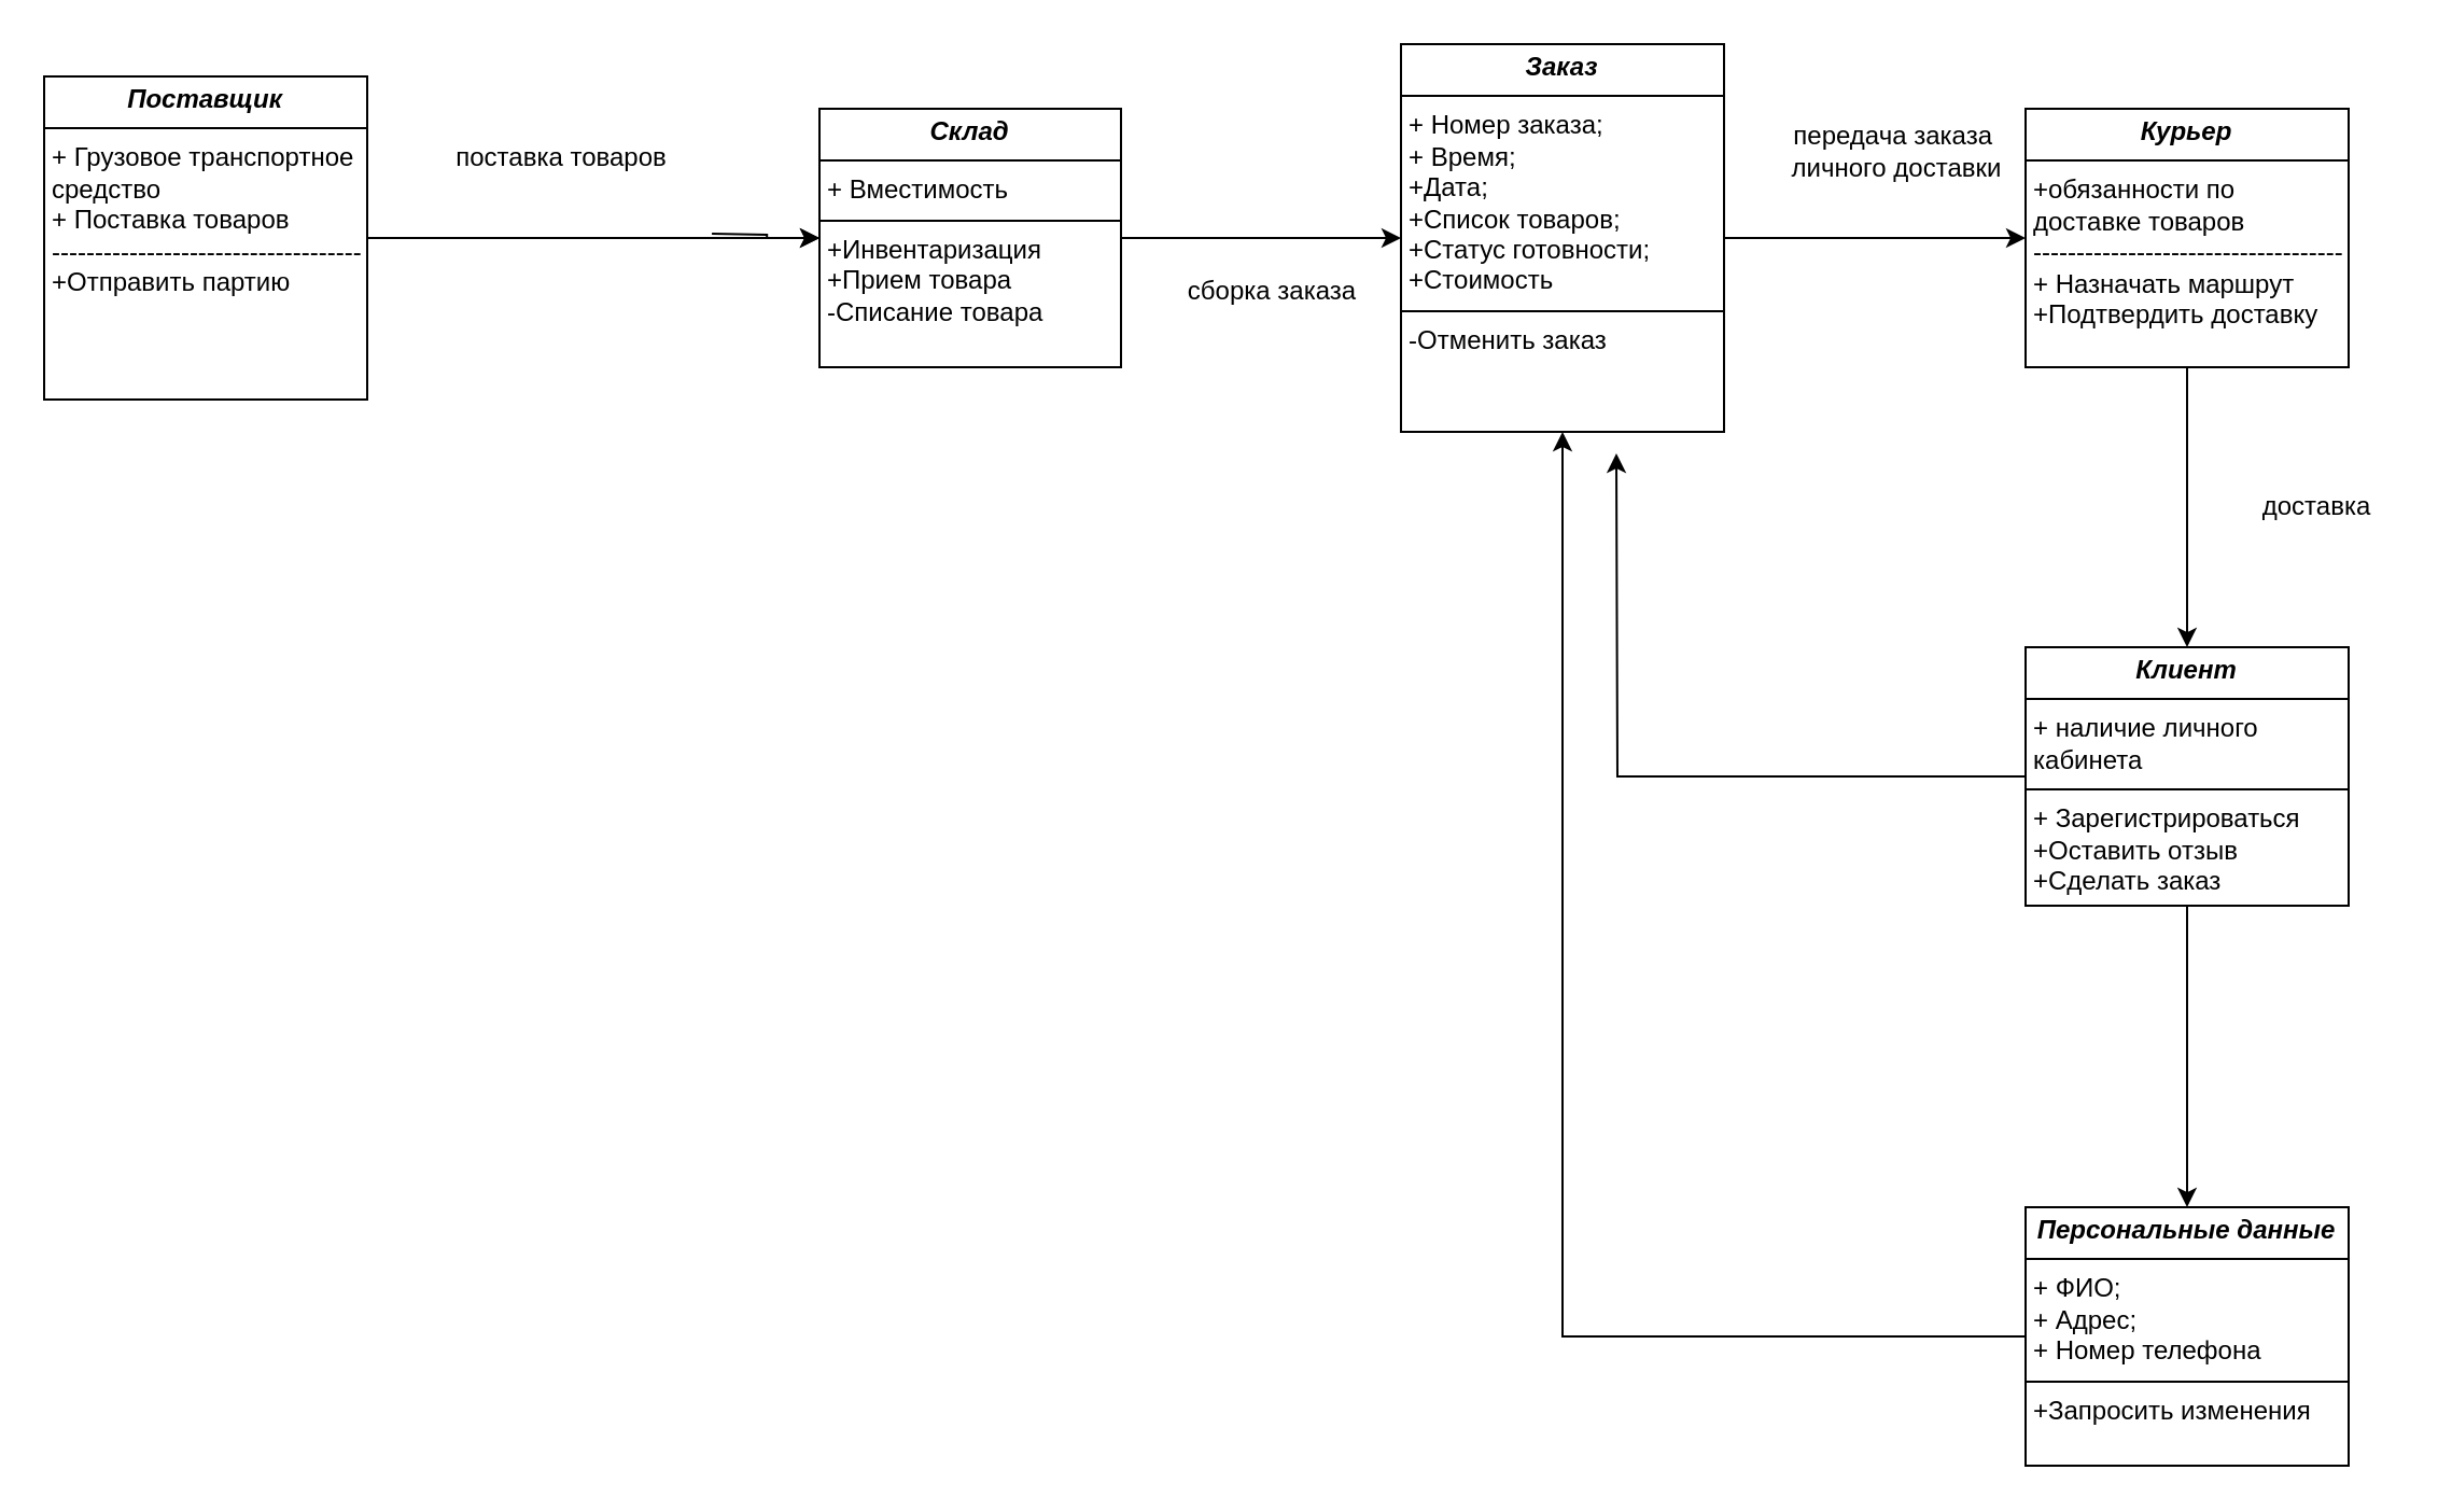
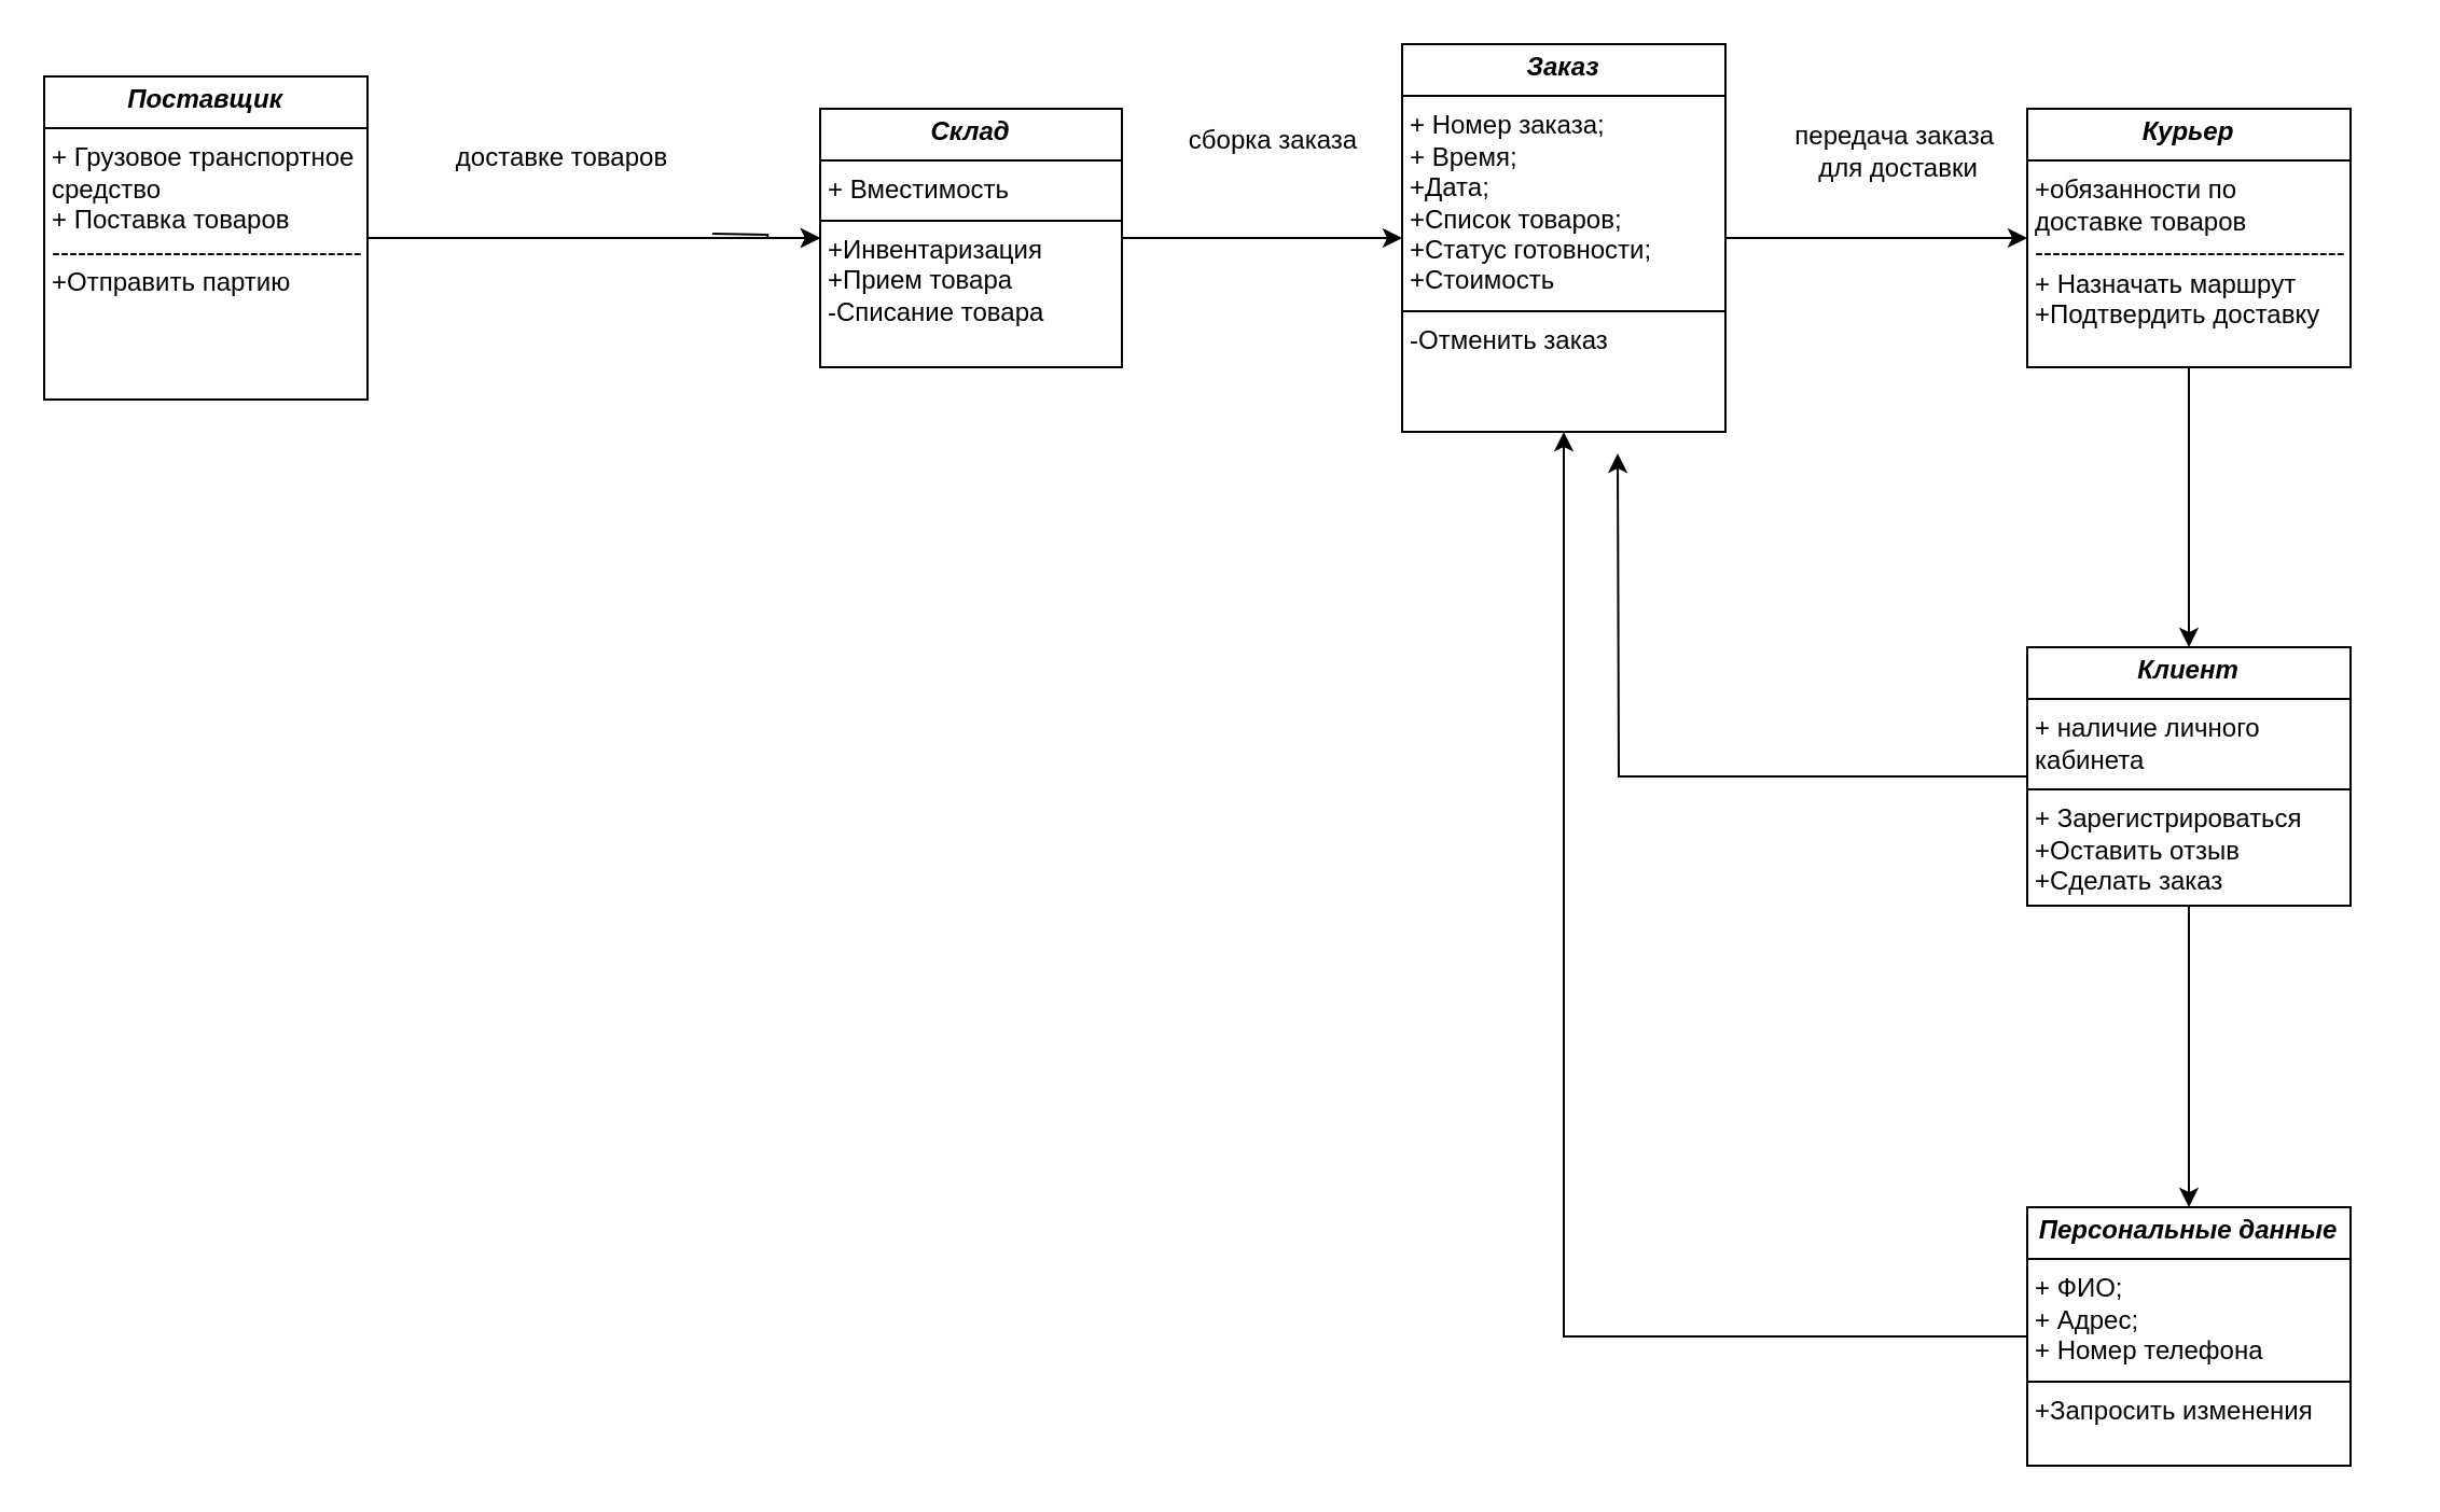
  <mxCell id="0" />
  <mxCell id="1" parent="0" />
  <mxCell id="2" style="edgeStyle=orthogonalEdgeStyle;rounded=0;orthogonalLoop=1;jettySize=auto;html=1;exitX=0.5;exitY=1;exitDx=0;exitDy=0;entryX=0.5;entryY=0;entryDx=0;entryDy=0;" edge="1" parent="1" source="4" target="12"><mxGeometry relative="1" as="geometry" /></mxCell>
  <mxCell id="3" style="edgeStyle=orthogonalEdgeStyle;rounded=0;orthogonalLoop=1;jettySize=auto;html=1;exitX=0;exitY=0.5;exitDx=0;exitDy=0;" edge="1" parent="1" source="4"><mxGeometry relative="1" as="geometry"><mxPoint x="750" y="210" as="targetPoint" /></mxGeometry></mxCell>
  <mxCell id="4" value="&lt;p style=&quot;margin:0px;margin-top:4px;text-align:center;&quot;&gt;&lt;i&gt;&lt;b&gt;Клиент&lt;/b&gt;&lt;/i&gt;&lt;/p&gt;&lt;hr size=&quot;1&quot; style=&quot;border-style:solid;&quot;&gt;&lt;p style=&quot;margin:0px;margin-left:4px;&quot;&gt;+ наличие личного кабинета&lt;br&gt;&lt;/p&gt;&lt;hr size=&quot;1&quot; style=&quot;border-style:solid;&quot;&gt;&lt;p style=&quot;margin:0px;margin-left:4px;&quot;&gt;+ Зарегистрироваться&lt;/p&gt;&lt;p style=&quot;margin:0px;margin-left:4px;&quot;&gt;+Оставить отзыв&lt;/p&gt;&lt;p style=&quot;margin:0px;margin-left:4px;&quot;&gt;+Сделать заказ&lt;/p&gt;" style="verticalAlign=top;align=left;overflow=fill;html=1;whiteSpace=wrap;labelBackgroundColor=none;" vertex="1" parent="1"><mxGeometry x="940" y="300" width="150" height="120" as="geometry" /></mxCell>
  <mxCell id="5" style="edgeStyle=orthogonalEdgeStyle;rounded=0;orthogonalLoop=1;jettySize=auto;html=1;entryX=0;entryY=0.5;entryDx=0;entryDy=0;labelBackgroundColor=none;fontColor=default;" edge="1" parent="1" target="10"><mxGeometry relative="1" as="geometry"><mxPoint x="330.053" y="108" as="sourcePoint" /></mxGeometry></mxCell>
  <mxCell id="6" value="&lt;p style=&quot;margin:0px;margin-top:4px;text-align:center;&quot;&gt;&lt;i&gt;&lt;b&gt;Поставщик&lt;/b&gt;&lt;/i&gt;&lt;/p&gt;&lt;hr size=&quot;1&quot; style=&quot;border-style:solid;&quot;&gt;&lt;p style=&quot;margin:0px;margin-left:4px;&quot;&gt;+ Грузовое транспортное средство&lt;/p&gt;&lt;p style=&quot;margin:0px;margin-left:4px;&quot;&gt;+ Поставка товаров&lt;br&gt;------------------------------------&lt;/p&gt;&lt;p style=&quot;margin:0px;margin-left:4px;&quot;&gt;+Отправить партию&lt;/p&gt;" style="verticalAlign=top;align=left;overflow=fill;html=1;whiteSpace=wrap;labelBackgroundColor=none;" vertex="1" parent="1"><mxGeometry x="20" y="35" width="150" height="150" as="geometry" /></mxCell>
  <mxCell id="7" style="edgeStyle=orthogonalEdgeStyle;rounded=0;orthogonalLoop=1;jettySize=auto;html=1;exitX=0.5;exitY=1;exitDx=0;exitDy=0;" edge="1" parent="1" source="8" target="4"><mxGeometry relative="1" as="geometry" /></mxCell>
  <mxCell id="8" value="&lt;p style=&quot;margin:0px;margin-top:4px;text-align:center;&quot;&gt;&lt;i&gt;&lt;b&gt;Курьер&lt;/b&gt;&lt;/i&gt;&lt;/p&gt;&lt;hr size=&quot;1&quot; style=&quot;border-style:solid;&quot;&gt;&lt;p style=&quot;margin:0px;margin-left:4px;&quot;&gt;+обязанности по доставке товаров&lt;br&gt;&lt;/p&gt;&lt;p style=&quot;margin:0px;margin-left:4px;&quot;&gt;------------------------------------&lt;/p&gt;&lt;p style=&quot;margin:0px;margin-left:4px;&quot;&gt;+ Назначать маршрут&lt;/p&gt;&lt;p style=&quot;margin:0px;margin-left:4px;&quot;&gt;+Подтвердить доставку&lt;/p&gt;" style="verticalAlign=top;align=left;overflow=fill;html=1;whiteSpace=wrap;labelBackgroundColor=none;" vertex="1" parent="1"><mxGeometry x="940" y="50" width="150" height="120" as="geometry" /></mxCell>
  <mxCell id="9" style="edgeStyle=orthogonalEdgeStyle;rounded=0;orthogonalLoop=1;jettySize=auto;html=1;entryX=0;entryY=0.5;entryDx=0;entryDy=0;labelBackgroundColor=none;fontColor=default;" edge="1" parent="1" source="10" target="13"><mxGeometry relative="1" as="geometry" /></mxCell>
  <mxCell id="10" value="&lt;p style=&quot;margin:0px;margin-top:4px;text-align:center;&quot;&gt;&lt;i&gt;&lt;b&gt;Склад&lt;/b&gt;&lt;/i&gt;&lt;/p&gt;&lt;hr size=&quot;1&quot; style=&quot;border-style:solid;&quot;&gt;&lt;p style=&quot;margin:0px;margin-left:4px;&quot;&gt;+ Вместимость&lt;/p&gt;&lt;hr size=&quot;1&quot; style=&quot;border-style:solid;&quot;&gt;&lt;p style=&quot;margin:0px;margin-left:4px;&quot;&gt;+Инвентаризация&lt;/p&gt;&lt;p style=&quot;margin:0px;margin-left:4px;&quot;&gt;+Прием товара&lt;/p&gt;&lt;p style=&quot;margin:0px;margin-left:4px;&quot;&gt;-Списание товара&lt;/p&gt;" style="verticalAlign=top;align=left;overflow=fill;html=1;whiteSpace=wrap;labelBackgroundColor=none;" vertex="1" parent="1"><mxGeometry x="380" y="50" width="140" height="120" as="geometry" /></mxCell>
  <mxCell id="11" style="edgeStyle=orthogonalEdgeStyle;rounded=0;orthogonalLoop=1;jettySize=auto;html=1;exitX=0;exitY=0.5;exitDx=0;exitDy=0;" edge="1" parent="1" source="12" target="13"><mxGeometry relative="1" as="geometry" /></mxCell>
  <mxCell id="12" value="&lt;p style=&quot;margin:0px;margin-top:4px;text-align:center;&quot;&gt;&lt;i&gt;&lt;b&gt;Персональные данные&lt;/b&gt;&lt;/i&gt;&lt;/p&gt;&lt;hr size=&quot;1&quot; style=&quot;border-style:solid;&quot;&gt;&lt;p style=&quot;margin:0px;margin-left:4px;&quot;&gt;+ ФИО;&lt;/p&gt;&lt;p style=&quot;margin:0px;margin-left:4px;&quot;&gt;+ Адрес;&lt;/p&gt;&lt;p style=&quot;margin:0px;margin-left:4px;&quot;&gt;+ Номер телефона&lt;/p&gt;&lt;hr size=&quot;1&quot; style=&quot;border-style:solid;&quot;&gt;&lt;p style=&quot;margin:0px;margin-left:4px;&quot;&gt;+Запросить изменения&lt;br&gt;&lt;br&gt;&lt;/p&gt;" style="verticalAlign=top;align=left;overflow=fill;html=1;whiteSpace=wrap;labelBackgroundColor=none;" vertex="1" parent="1"><mxGeometry x="940" y="560" width="150" height="120" as="geometry" /></mxCell>
  <mxCell id="13" value="&lt;p style=&quot;margin:0px;margin-top:4px;text-align:center;&quot;&gt;&lt;i&gt;&lt;b&gt;Заказ&lt;/b&gt;&lt;/i&gt;&lt;/p&gt;&lt;hr size=&quot;1&quot; style=&quot;border-style:solid;&quot;&gt;&lt;p style=&quot;margin:0px;margin-left:4px;&quot;&gt;+ Номер заказа;&lt;br&gt;+ Время;&lt;/p&gt;&lt;p style=&quot;margin:0px;margin-left:4px;&quot;&gt;+Дата;&lt;/p&gt;&lt;p style=&quot;margin:0px;margin-left:4px;&quot;&gt;+Список товаров;&lt;/p&gt;&lt;p style=&quot;margin:0px;margin-left:4px;&quot;&gt;+Статус готовности;&lt;/p&gt;&lt;p style=&quot;margin:0px;margin-left:4px;&quot;&gt;+Стоимость&lt;/p&gt;&lt;hr size=&quot;1&quot; style=&quot;border-style:solid;&quot;&gt;&lt;p style=&quot;margin:0px;margin-left:4px;&quot;&gt;-Отменить заказ&lt;/p&gt;&lt;p style=&quot;margin:0px;margin-left:4px;&quot;&gt;&lt;br&gt;&lt;/p&gt;" style="verticalAlign=top;align=left;overflow=fill;html=1;whiteSpace=wrap;labelBackgroundColor=none;" vertex="1" parent="1"><mxGeometry x="650" y="20" width="150" height="180" as="geometry" /></mxCell>
  <mxCell id="14" style="edgeStyle=orthogonalEdgeStyle;rounded=0;orthogonalLoop=1;jettySize=auto;html=1;exitX=1;exitY=0.5;exitDx=0;exitDy=0;entryX=0;entryY=0.5;entryDx=0;entryDy=0;labelBackgroundColor=none;fontColor=default;" edge="1" parent="1" source="13" target="8"><mxGeometry relative="1" as="geometry"><mxPoint x="810" y="110" as="targetPoint" /></mxGeometry></mxCell>
  <mxCell id="15" style="edgeStyle=orthogonalEdgeStyle;rounded=0;orthogonalLoop=1;jettySize=auto;html=1;exitX=0.5;exitY=1;exitDx=0;exitDy=0;labelBackgroundColor=none;fontColor=default;" edge="1" parent="1"><mxGeometry relative="1" as="geometry"><mxPoint x="380" y="380" as="sourcePoint" /><mxPoint x="380" y="380" as="targetPoint" /></mxGeometry></mxCell>
  <mxCell id="16" value="" style="edgeStyle=orthogonalEdgeStyle;rounded=0;orthogonalLoop=1;jettySize=auto;html=1;entryX=0;entryY=0.5;entryDx=0;entryDy=0;labelBackgroundColor=none;fontColor=default;" edge="1" parent="1" source="6" target="10"><mxGeometry relative="1" as="geometry"><mxPoint x="260" y="110" as="sourcePoint" /><mxPoint x="270" y="93" as="targetPoint" /></mxGeometry></mxCell>
- <mxCell id="17" value="поставка товаров" style="text;html=1;align=center;verticalAlign=middle;resizable=0;points=[];autosize=1;strokeColor=none;fillColor=none;" vertex="1" parent="1"><mxGeometry x="200" y="58" width="120" height="30" as="geometry" /></mxCell>
- <mxCell id="18" value="сборка заказа" style="text;html=1;align=center;verticalAlign=middle;resizable=0;points=[];autosize=1;strokeColor=none;fillColor=none;" vertex="1" parent="1"><mxGeometry x="540" y="120" width="100" height="30" as="geometry" /></mxCell>
- <mxCell id="19" value="передача заказа&amp;nbsp;&lt;div&gt;личного доставки&lt;/div&gt;" style="text;html=1;align=center;verticalAlign=middle;resizable=0;points=[];autosize=1;strokeColor=none;fillColor=none;" vertex="1" parent="1"><mxGeometry x="820" y="50" width="120" height="40" as="geometry" /></mxCell>
- <mxCell id="20" value="доставка" style="text;html=1;align=center;verticalAlign=middle;resizable=0;points=[];autosize=1;strokeColor=none;fillColor=none;" vertex="1" parent="1"><mxGeometry x="1040" y="220" width="70" height="30" as="geometry" /></mxCell>
+ <mxCell id="17" value="доставке товаров" style="text;html=1;align=center;verticalAlign=middle;resizable=0;points=[];autosize=1;strokeColor=none;fillColor=none;" vertex="1" parent="1"><mxGeometry x="200" y="58" width="120" height="30" as="geometry" /></mxCell>
+ <mxCell id="18" value="сборка заказа" style="text;html=1;align=center;verticalAlign=middle;resizable=0;points=[];autosize=1;strokeColor=none;fillColor=none;" vertex="1" parent="1"><mxGeometry x="540" y="50" width="100" height="30" as="geometry" /></mxCell>
+ <mxCell id="19" value="передача заказа&amp;nbsp;&lt;div&gt;для доставки&lt;/div&gt;" style="text;html=1;align=center;verticalAlign=middle;resizable=0;points=[];autosize=1;strokeColor=none;fillColor=none;" vertex="1" parent="1"><mxGeometry x="820" y="50" width="120" height="40" as="geometry" /></mxCell>
